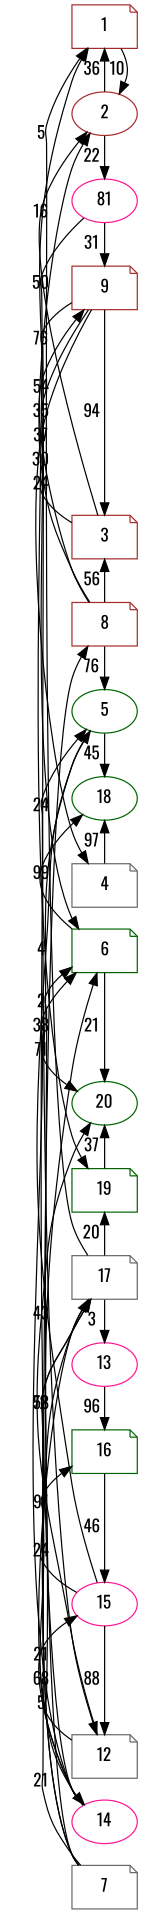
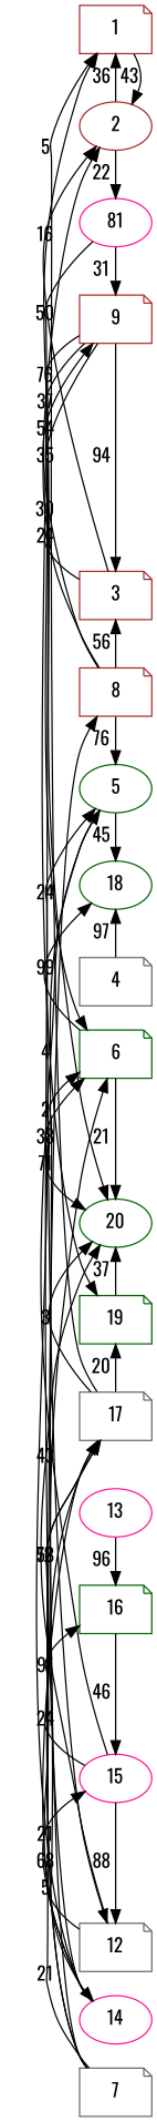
  digraph {
    fontname=Oswald
    rankdir=LR
    node [color=darkgreen fontname=Oswald shape=note]
    edge [constraint=false fontname=Oswald]
    n1 [color=brown label=1]
    n2 [color=brown label=2 shape=ellipse]
    n3 [color=deeppink label=81 shape=ellipse]
    n4 [color=brown label=9]
    n5 [label=19]
    n6 [color=brown label=3]
    n7 [color=gray40 label=4]
    n8 [color=gray40 label=12]
    n9 [label=6]
    n10 [label=18 shape=ellipse]
    n11 [label=5 shape=ellipse]
    n12 [label=20 shape=ellipse]
    n13 [color=gray40 label=7]
    n14 [color=brown label=8]
    n15 [color=gray40 label=17]
    n16 [color=deeppink label=13 shape=ellipse]
    n17 [color=deeppink label=14 shape=ellipse]
    n18 [label=16]
    n19 [color=deeppink label=15 shape=ellipse]
-   n1 -> n2 [label=10]
+   n1 -> n2 [label=43]
    n2 -> n1 [label=36]
    n2 -> n3 [label=22]
    n3 -> n4 [label=31]
    n3 -> n5 [label=50]
    n4 -> n6 [label=94]
-   n4 -> n7 [label=37]
+   n4 -> n12 [label=37]
    n4 -> n8 [label=76]
    n4 -> n9 [label=35]
    n5 -> n12 [label=37]
    n6 -> n1 [label=24]
    n6 -> n2 [label=16]
    n7 -> n10 [label=97]
    n8 -> n9 [label=5]
    n8 -> n12 [label=43]
    n9 -> n10 [label=99]
    n9 -> n12 [label=21]
    n11 -> n10 [label=45]
    n11 -> n12 [label=71]
    n13 -> n9 [label=2]
    n13 -> n14 [label=21]
    n13 -> n15 [label=58]
    n13 -> n15 [label=72]
    n14 -> n2 [label=30]
    n14 -> n4 [label=54]
    n14 -> n6 [label=56]
    n14 -> n11 [label=76]
    n15 -> n1 [label=5]
    n15 -> n5 [label=20]
-   n15 -> n16 [label=3]
+   n15 -> n12 [label=3]
    n15 -> n17 [label=68]
    n16 -> n18 [label=96]
    n17 -> n9 [label=38]
    n17 -> n11 [label=24]
    n17 -> n18 [label=97]
    n17 -> n19 [label=21]
    n18 -> n19 [label=46]
    n19 -> n8 [label=88]
    n19 -> n11 [label=4]
    n19 -> n15 [label=24]
  }
